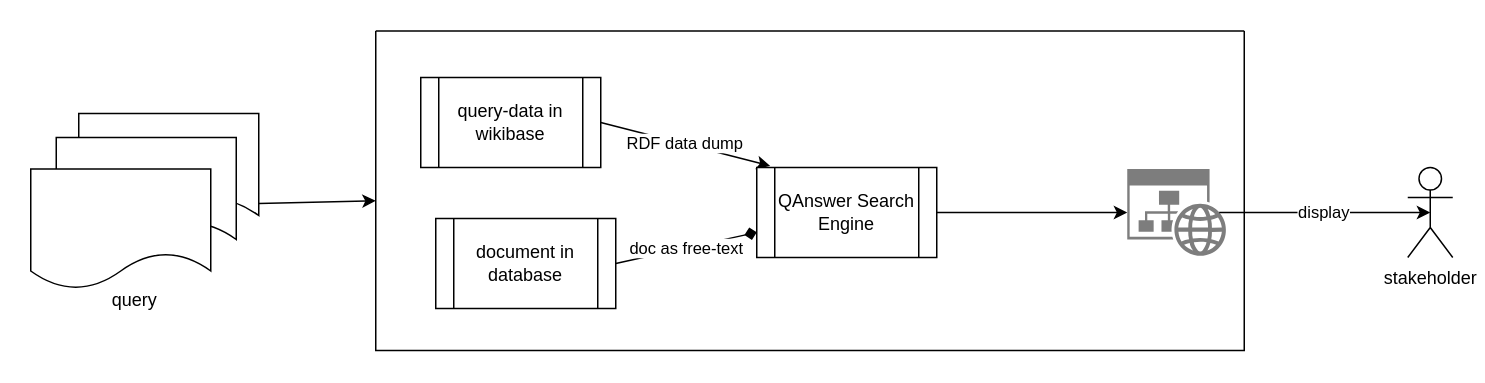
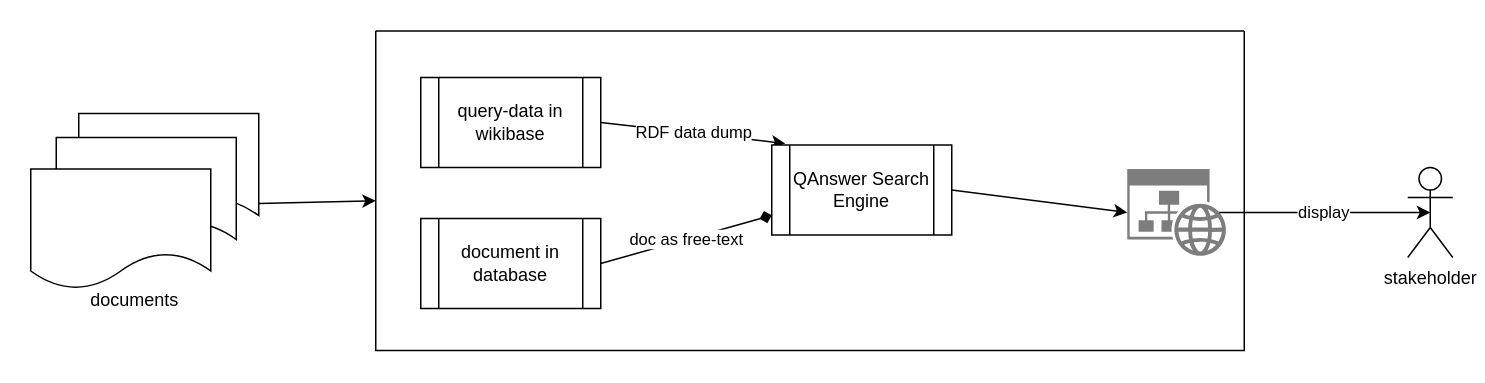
  <mxCell id="0" />
  <mxCell id="1" parent="0" />
  <mxCell id="2" value="" style="swimlane;startSize=0;shadow=0;fillColor=default;gradientColor=none;" vertex="1" parent="1"><mxGeometry x="250" y="20" width="579" height="213" as="geometry" /></mxCell>
  <mxCell id="3" value="RDF data dump" style="edgeStyle=none;rounded=0;orthogonalLoop=1;jettySize=auto;html=1;exitX=1;exitY=0.5;exitDx=0;exitDy=0;entryX=0.075;entryY=-0.017;entryDx=0;entryDy=0;entryPerimeter=0;startArrow=none;startFill=0;endArrow=classic;endFill=1;" edge="1" parent="2" source="4" target="8"><mxGeometry relative="1" as="geometry" /></mxCell>
  <mxCell id="4" value="query-data in wikibase" style="shape=process;whiteSpace=wrap;html=1;backgroundOutline=1;shadow=0;fillColor=default;gradientColor=none;" vertex="1" parent="2"><mxGeometry x="30" y="31" width="120" height="60" as="geometry" /></mxCell>
  <mxCell id="5" value="doc as free-text" style="edgeStyle=none;rounded=0;orthogonalLoop=1;jettySize=auto;html=1;exitX=1;exitY=0.5;exitDx=0;exitDy=0;startArrow=none;startFill=0;endArrow=diamond;endFill=1;" edge="1" parent="2" source="6" target="8"><mxGeometry relative="1" as="geometry" /></mxCell>
- <mxCell id="6" value="document in database" style="shape=process;whiteSpace=wrap;html=1;backgroundOutline=1;shadow=0;fillColor=default;gradientColor=none;" vertex="1" parent="2"><mxGeometry x="40" y="125" width="120" height="60" as="geometry" /></mxCell>
+ <mxCell id="6" value="document in database" style="shape=process;whiteSpace=wrap;html=1;backgroundOutline=1;shadow=0;fillColor=default;gradientColor=none;" vertex="1" parent="2"><mxGeometry x="30" y="125" width="120" height="60" as="geometry" /></mxCell>
  <mxCell id="7" value="" style="edgeStyle=none;rounded=0;orthogonalLoop=1;jettySize=auto;html=1;exitX=1;exitY=0.5;exitDx=0;exitDy=0;entryX=0;entryY=0.5;entryDx=0;entryDy=0;entryPerimeter=0;startArrow=none;startFill=0;endArrow=classic;endFill=1;" edge="1" parent="2" source="8" target="9"><mxGeometry relative="1" as="geometry" /></mxCell>
- <mxCell id="8" value="QAnswer Search Engine" style="shape=process;whiteSpace=wrap;html=1;backgroundOutline=1;shadow=0;fillColor=default;gradientColor=none;" vertex="1" parent="2"><mxGeometry x="254" y="91" width="120" height="60" as="geometry" /></mxCell>
+ <mxCell id="8" value="QAnswer Search Engine" style="shape=process;whiteSpace=wrap;html=1;backgroundOutline=1;shadow=0;fillColor=default;gradientColor=none;" vertex="1" parent="2"><mxGeometry x="264" y="76" width="120" height="60" as="geometry" /></mxCell>
  <mxCell id="9" value="" style="sketch=0;aspect=fixed;pointerEvents=1;shadow=0;dashed=0;html=1;strokeColor=none;labelPosition=center;verticalLabelPosition=bottom;verticalAlign=top;align=center;shape=mxgraph.mscae.enterprise.website_generic;fillColor=#7D7D7D;" vertex="1" parent="2"><mxGeometry x="501" y="92" width="65.91" height="58" as="geometry" /></mxCell>
  <mxCell id="10" style="edgeStyle=none;rounded=0;orthogonalLoop=1;jettySize=auto;html=1;exitX=1;exitY=0.5;exitDx=0;exitDy=0;startArrow=none;startFill=0;endArrow=classic;endFill=1;" edge="1" parent="1" source="2" target="2"><mxGeometry relative="1" as="geometry" /></mxCell>
  <mxCell id="11" style="edgeStyle=none;rounded=0;orthogonalLoop=1;jettySize=auto;html=1;exitX=1;exitY=0.75;exitDx=0;exitDy=0;startArrow=none;startFill=0;endArrow=classic;endFill=1;" edge="1" parent="1" source="12" target="2"><mxGeometry relative="1" as="geometry" /></mxCell>
  <mxCell id="12" value="" style="shape=document;whiteSpace=wrap;html=1;boundedLbl=1;shadow=0;fillColor=default;gradientColor=none;" vertex="1" parent="1"><mxGeometry x="52" y="75" width="120" height="80" as="geometry" /></mxCell>
  <mxCell id="13" value="" style="shape=document;whiteSpace=wrap;html=1;boundedLbl=1;shadow=0;fillColor=default;gradientColor=none;" vertex="1" parent="1"><mxGeometry x="37" y="91" width="120" height="80" as="geometry" /></mxCell>
  <mxCell id="14" value="" style="shape=document;whiteSpace=wrap;html=1;boundedLbl=1;shadow=0;fillColor=default;gradientColor=none;" vertex="1" parent="1"><mxGeometry x="20" y="112" width="120" height="80" as="geometry" /></mxCell>
- <mxCell id="15" value="&lt;div&gt;query&lt;/div&gt;&lt;div&gt;&lt;br&gt;&lt;/div&gt;" style="text;html=1;align=center;verticalAlign=middle;resizable=0;points=[];autosize=1;strokeColor=none;fillColor=none;" vertex="1" parent="1"><mxGeometry x="50" y="186" width="77" height="41" as="geometry" /></mxCell>
+ <mxCell id="15" value="&lt;div&gt;documents&lt;/div&gt;&lt;div&gt;&lt;br&gt;&lt;/div&gt;" style="text;html=1;align=center;verticalAlign=middle;resizable=0;points=[];autosize=1;strokeColor=none;fillColor=none;" vertex="1" parent="1"><mxGeometry x="50" y="186" width="77" height="41" as="geometry" /></mxCell>
  <mxCell id="16" value="stakeholder" style="shape=umlActor;verticalLabelPosition=bottom;verticalAlign=top;html=1;outlineConnect=0;shadow=0;fillColor=default;gradientColor=none;" vertex="1" parent="1"><mxGeometry x="938" y="111" width="30" height="60" as="geometry" /></mxCell>
  <mxCell id="17" value="display" style="edgeStyle=none;rounded=0;orthogonalLoop=1;jettySize=auto;html=1;exitX=0.93;exitY=0.5;exitDx=0;exitDy=0;exitPerimeter=0;entryX=0.5;entryY=0.5;entryDx=0;entryDy=0;entryPerimeter=0;startArrow=none;startFill=0;endArrow=classic;endFill=1;" edge="1" parent="1" source="9" target="16"><mxGeometry relative="1" as="geometry" /></mxCell>
